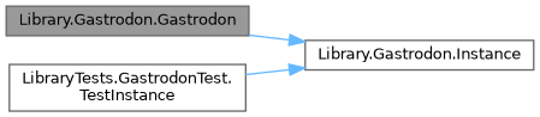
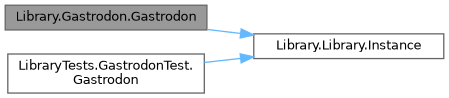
  digraph {
    rankdir=RL
    node [color=grey40 fillcolor=white fontname=Helvetica fontsize=10 shape=box style=filled]
    edge [color=steelblue1 dir=back fontname=Helvetica fontsize=10 labelfontname=Helvetica labelfontsize=10 style=solid]
    n1 [color=gray40 fillcolor=grey60 fontcolor=black height=0.2 label="Library.Gastrodon.Gastrodon" width=0.4]
-   n2 [height=0.2 label="Library.Gastrodon.Instance" width=0.4]
-   n3 [height=0.2 label="LibraryTests.GastrodonTest.\lTestInstance" width=0.4]
+   n2 [height=0.2 label="Library.Library.Instance" width=0.4]
+   n3 [height=0.2 label="LibraryTests.GastrodonTest.\lGastrodon" width=0.4]
    n2 -> n1
    n2 -> n3
  }
